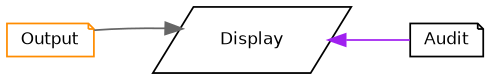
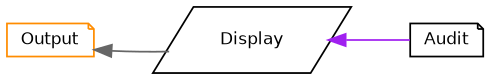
  digraph {
    fontname="DejaVu Sans"
    rankdir=LR
    node [color=black fillcolor=white fontname="DejaVu Sans" fontsize=10 shape=note style=filled]
    edge [dir=back fontname="DejaVu Sans" fontsize=10 labelfontname=Helvetica labelfontsize=10 style=solid]
    n1 [color=darkorange height=0.2 label=Output width=0.4]
    n2 [height=0.2 label=Display shape=parallelogram width=0.4]
    n3 [height=0.2 label=Audit width=0.4]
-   n2 -> n1 [color=gray40]
+   n1 -> n2 [color=gray40]
    n2 -> n3 [color=purple]
  }
